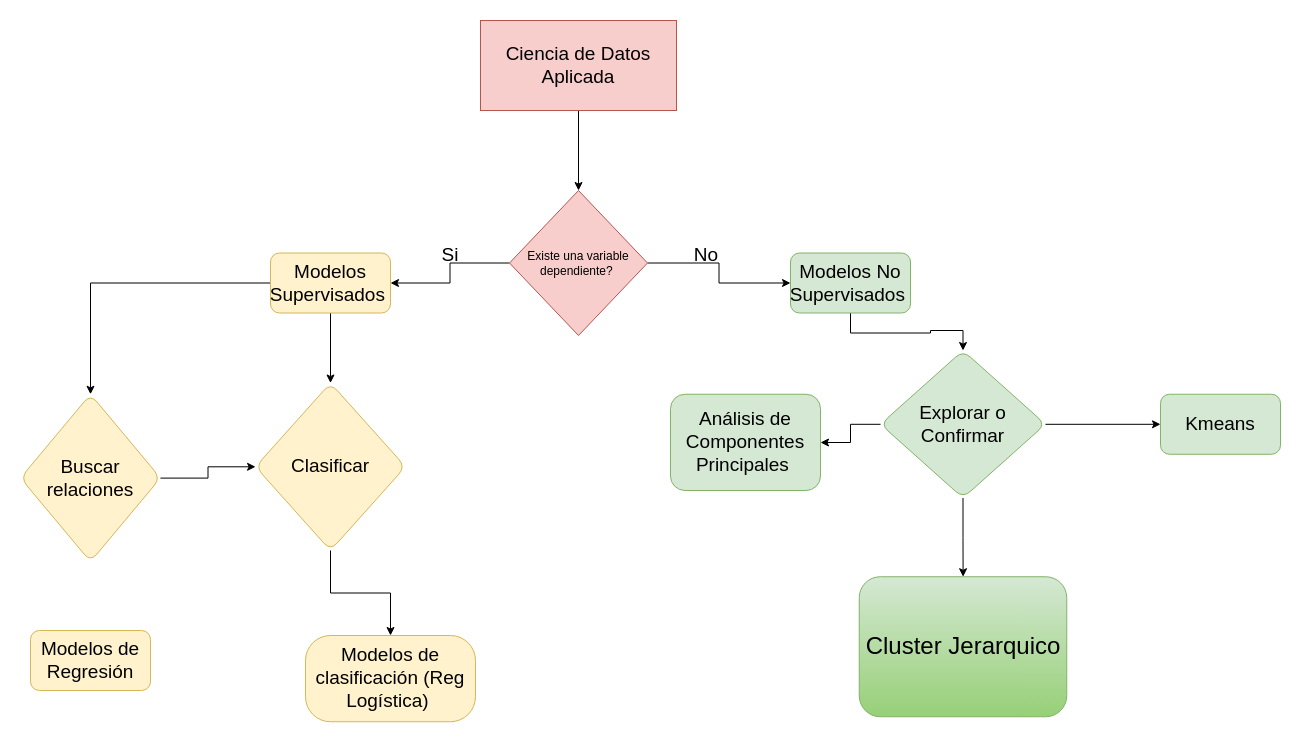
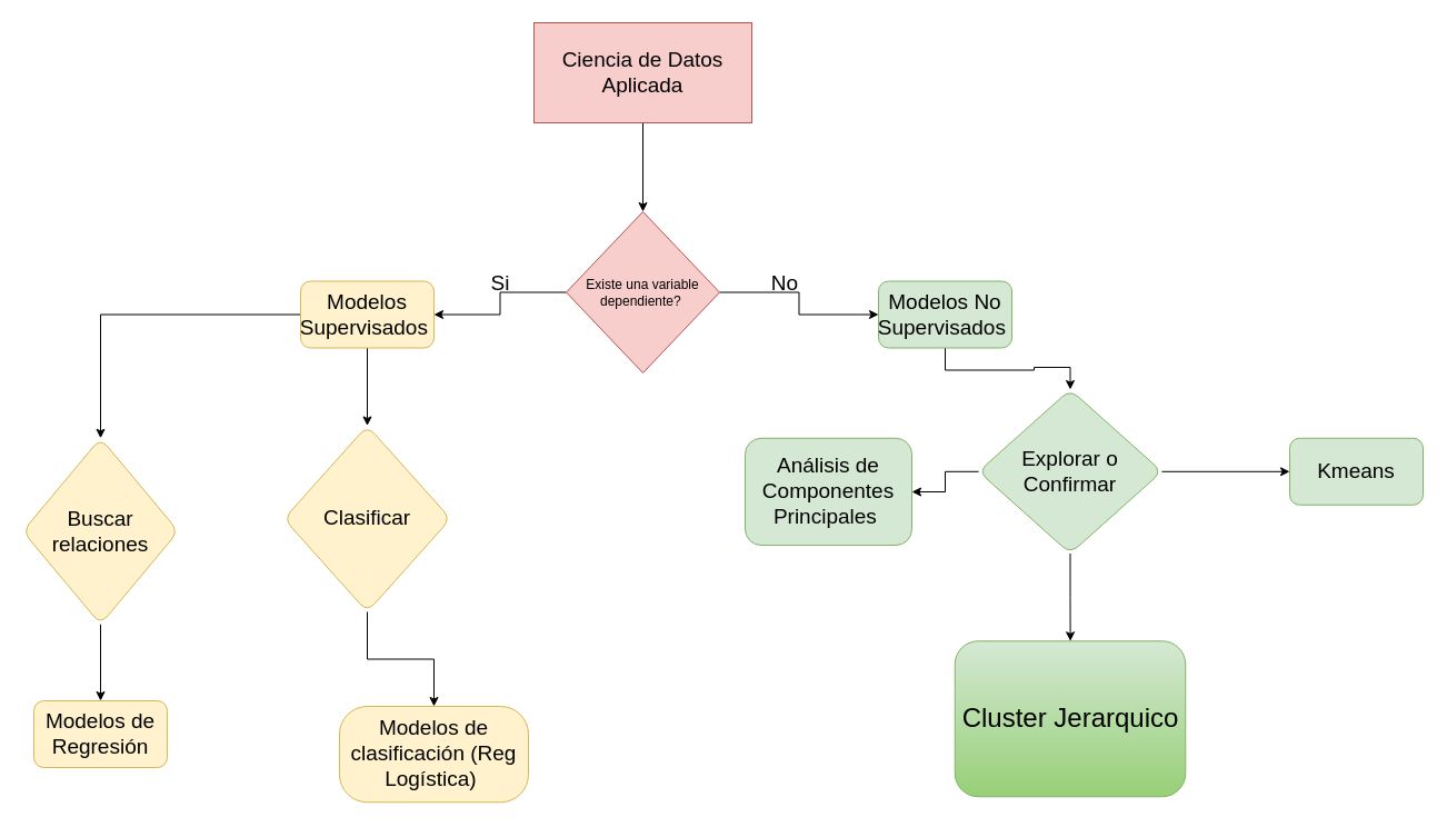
  <mxCell id="0" />
  <mxCell id="1" parent="0" />
  <mxCell id="2" value="" style="edgeStyle=orthogonalEdgeStyle;rounded=0;orthogonalLoop=1;jettySize=auto;html=1;fontSize=19;" edge="1" parent="1" source="3" target="11"><mxGeometry relative="1" as="geometry" /></mxCell>
  <mxCell id="3" value="&lt;font style=&quot;font-size: 19px;&quot;&gt;Ciencia de Datos Aplicada&lt;/font&gt;" style="rounded=0;whiteSpace=wrap;html=1;fillColor=#f8cecc;strokeColor=#b85450;" vertex="1" parent="1"><mxGeometry x="480" y="20" width="196" height="90" as="geometry" /></mxCell>
  <mxCell id="4" value="" style="edgeStyle=orthogonalEdgeStyle;rounded=0;orthogonalLoop=1;jettySize=auto;html=1;fontSize=19;" edge="1" parent="1" source="6" target="22"><mxGeometry relative="1" as="geometry" /></mxCell>
  <mxCell id="5" value="" style="edgeStyle=orthogonalEdgeStyle;rounded=0;orthogonalLoop=1;jettySize=auto;html=1;fontSize=19;" edge="1" parent="1" source="6" target="25"><mxGeometry relative="1" as="geometry" /></mxCell>
  <mxCell id="6" value="Modelos Supervisados&amp;nbsp;" style="rounded=1;whiteSpace=wrap;html=1;fontSize=19;fillColor=#fff2cc;strokeColor=#d6b656;" vertex="1" parent="1"><mxGeometry x="270" y="252.5" width="120" height="60" as="geometry" /></mxCell>
  <mxCell id="7" value="" style="edgeStyle=orthogonalEdgeStyle;rounded=0;orthogonalLoop=1;jettySize=auto;html=1;fontSize=19;" edge="1" parent="1" source="8" target="17"><mxGeometry relative="1" as="geometry" /></mxCell>
  <mxCell id="8" value="Modelos No Supervisados&amp;nbsp;" style="rounded=1;whiteSpace=wrap;html=1;fontSize=19;fillColor=#d5e8d4;strokeColor=#82b366;" vertex="1" parent="1"><mxGeometry x="790" y="252.5" width="120" height="60" as="geometry" /></mxCell>
  <mxCell id="9" style="edgeStyle=orthogonalEdgeStyle;rounded=0;orthogonalLoop=1;jettySize=auto;html=1;exitX=1;exitY=0.5;exitDx=0;exitDy=0;fontSize=19;" edge="1" parent="1" source="11" target="8"><mxGeometry relative="1" as="geometry" /></mxCell>
  <mxCell id="10" style="edgeStyle=orthogonalEdgeStyle;rounded=0;orthogonalLoop=1;jettySize=auto;html=1;exitX=0;exitY=0.5;exitDx=0;exitDy=0;entryX=1;entryY=0.5;entryDx=0;entryDy=0;fontSize=19;" edge="1" parent="1" source="11" target="6"><mxGeometry relative="1" as="geometry" /></mxCell>
  <mxCell id="11" value="Existe una variable dependiente?&amp;nbsp;" style="rhombus;whiteSpace=wrap;html=1;fillColor=#f8cecc;strokeColor=#b85450;rounded=0;" vertex="1" parent="1"><mxGeometry x="509" y="190" width="138" height="145" as="geometry" /></mxCell>
  <mxCell id="12" value="No" style="text;html=1;strokeColor=none;fillColor=none;align=center;verticalAlign=middle;whiteSpace=wrap;rounded=0;fontSize=19;" vertex="1" parent="1"><mxGeometry x="676" y="240" width="60" height="30" as="geometry" /></mxCell>
  <mxCell id="13" value="Si" style="text;html=1;strokeColor=none;fillColor=none;align=center;verticalAlign=middle;whiteSpace=wrap;rounded=0;fontSize=19;" vertex="1" parent="1"><mxGeometry x="420" y="240" width="60" height="30" as="geometry" /></mxCell>
  <mxCell id="14" value="" style="edgeStyle=orthogonalEdgeStyle;rounded=0;orthogonalLoop=1;jettySize=auto;html=1;fontSize=19;" edge="1" parent="1" source="17" target="18"><mxGeometry relative="1" as="geometry" /></mxCell>
  <mxCell id="15" value="" style="edgeStyle=orthogonalEdgeStyle;rounded=0;orthogonalLoop=1;jettySize=auto;html=1;fontSize=19;" edge="1" parent="1" source="17" target="19"><mxGeometry relative="1" as="geometry" /></mxCell>
  <mxCell id="16" value="" style="edgeStyle=orthogonalEdgeStyle;rounded=0;orthogonalLoop=1;jettySize=auto;html=1;fontSize=19;" edge="1" parent="1" source="17" target="20"><mxGeometry relative="1" as="geometry" /></mxCell>
  <mxCell id="17" value="Explorar o Confirmar" style="rhombus;whiteSpace=wrap;html=1;fontSize=19;fillColor=#d5e8d4;strokeColor=#82b366;rounded=1;" vertex="1" parent="1"><mxGeometry x="880" y="350" width="165" height="147.5" as="geometry" /></mxCell>
  <mxCell id="18" value="Cluster Jerarquico" style="whiteSpace=wrap;html=1;fontSize=24;fillColor=#d5e8d4;strokeColor=#82b366;rounded=1;gradientColor=#97d077;" vertex="1" parent="1"><mxGeometry x="858.75" y="576.25" width="207.5" height="140" as="geometry" /></mxCell>
  <mxCell id="19" value="Kmeans" style="whiteSpace=wrap;html=1;fontSize=19;fillColor=#d5e8d4;strokeColor=#82b366;rounded=1;" vertex="1" parent="1"><mxGeometry x="1160" y="393.75" width="120" height="60" as="geometry" /></mxCell>
  <mxCell id="20" value="Análisis de Componentes&lt;br&gt;Principales&amp;nbsp;" style="whiteSpace=wrap;html=1;fontSize=19;fillColor=#d5e8d4;strokeColor=#82b366;rounded=1;" vertex="1" parent="1"><mxGeometry x="670" y="393.75" width="150" height="96.25" as="geometry" /></mxCell>
- <mxCell id="21" value="" style="edgeStyle=orthogonalEdgeStyle;rounded=0;orthogonalLoop=1;jettySize=auto;html=1;fontSize=19;" edge="1" parent="1" source="22" target="25"><mxGeometry relative="1" as="geometry" /></mxCell>
+ <mxCell id="21" value="" style="edgeStyle=orthogonalEdgeStyle;rounded=0;orthogonalLoop=1;jettySize=auto;html=1;fontSize=19;" edge="1" parent="1" source="22" target="23"><mxGeometry relative="1" as="geometry" /></mxCell>
  <mxCell id="22" value="Buscar relaciones" style="rhombus;whiteSpace=wrap;html=1;fontSize=19;fillColor=#fff2cc;strokeColor=#d6b656;rounded=1;" vertex="1" parent="1"><mxGeometry x="20" y="393.75" width="140" height="167.5" as="geometry" /></mxCell>
  <mxCell id="23" value="Modelos de Regresión" style="whiteSpace=wrap;html=1;fontSize=19;fillColor=#fff2cc;strokeColor=#d6b656;rounded=1;" vertex="1" parent="1"><mxGeometry x="30" y="630" width="120" height="60" as="geometry" /></mxCell>
  <mxCell id="24" value="" style="edgeStyle=orthogonalEdgeStyle;rounded=0;orthogonalLoop=1;jettySize=auto;html=1;fontSize=19;" edge="1" parent="1" source="25" target="26"><mxGeometry relative="1" as="geometry" /></mxCell>
  <mxCell id="25" value="Clasificar" style="rhombus;whiteSpace=wrap;html=1;fontSize=19;fillColor=#fff2cc;strokeColor=#d6b656;rounded=1;" vertex="1" parent="1"><mxGeometry x="255" y="382.5" width="150" height="167.5" as="geometry" /></mxCell>
  <mxCell id="26" value="Modelos de clasificación (Reg Logística)&amp;nbsp;" style="whiteSpace=wrap;html=1;fontSize=19;fillColor=#fff2cc;strokeColor=#d6b656;rounded=1;arcSize=29;" vertex="1" parent="1"><mxGeometry x="305" y="635" width="170" height="86.25" as="geometry" /></mxCell>
